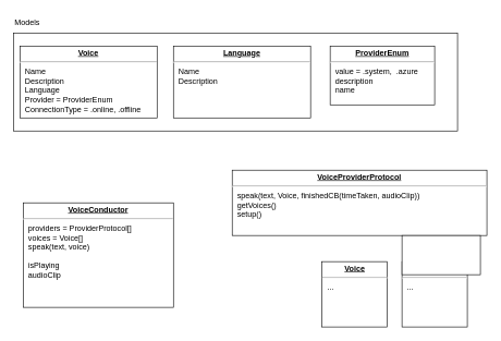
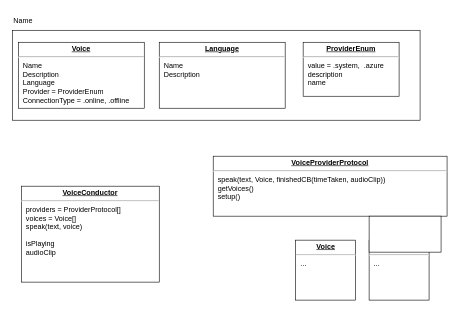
  <mxCell id="0" />
  <mxCell id="1" parent="0" />
  <mxCell id="2" value="" style="group" vertex="1" connectable="0" parent="1"><mxGeometry x="20" y="20" width="680" height="180" as="geometry" /></mxCell>
  <mxCell id="3" value="" style="rounded=0;whiteSpace=wrap;html=1;" vertex="1" parent="2"><mxGeometry y="30" width="680" height="150" as="geometry" /></mxCell>
- <mxCell id="4" value="Models" style="text;html=1;strokeColor=none;fillColor=none;align=left;verticalAlign=middle;whiteSpace=wrap;rounded=0;" vertex="1" parent="2"><mxGeometry width="60" height="30" as="geometry" /></mxCell>
+ <mxCell id="4" value="Name" style="text;html=1;strokeColor=none;fillColor=none;align=left;verticalAlign=middle;whiteSpace=wrap;rounded=0;" vertex="1" parent="2"><mxGeometry width="60" height="30" as="geometry" /></mxCell>
  <mxCell id="5" value="&lt;p style=&quot;margin:0px;margin-top:4px;text-align:center;text-decoration:underline;&quot;&gt;&lt;b&gt;Voice&lt;/b&gt;&lt;/p&gt;&lt;hr&gt;&lt;p style=&quot;margin:0px;margin-left:8px;&quot;&gt;Name&lt;/p&gt;&lt;p style=&quot;margin:0px;margin-left:8px;&quot;&gt;Description&lt;/p&gt;&lt;p style=&quot;margin:0px;margin-left:8px;&quot;&gt;Language&lt;/p&gt;&lt;p style=&quot;margin:0px;margin-left:8px;&quot;&gt;Provider = ProviderEnum&lt;br&gt;&lt;/p&gt;&lt;p style=&quot;margin:0px;margin-left:8px;&quot;&gt;ConnectionType = .online, .offline&lt;/p&gt;" style="verticalAlign=top;align=left;overflow=fill;fontSize=12;fontFamily=Helvetica;html=1;whiteSpace=wrap;" vertex="1" parent="2"><mxGeometry x="10" y="50" width="210" height="110" as="geometry" /></mxCell>
  <mxCell id="6" value="&lt;p style=&quot;margin:0px;margin-top:4px;text-align:center;text-decoration:underline;&quot;&gt;&lt;b&gt;ProviderEnum&lt;/b&gt;&lt;/p&gt;&lt;hr&gt;&lt;p style=&quot;margin:0px;margin-left:8px;&quot;&gt;&lt;span style=&quot;background-color: initial;&quot;&gt;value = .system,&amp;nbsp; .azure&lt;/span&gt;&lt;/p&gt;&lt;p style=&quot;margin:0px;margin-left:8px;&quot;&gt;description&lt;/p&gt;&lt;p style=&quot;margin:0px;margin-left:8px;&quot;&gt;name&lt;/p&gt;" style="verticalAlign=top;align=left;overflow=fill;fontSize=12;fontFamily=Helvetica;html=1;whiteSpace=wrap;" vertex="1" parent="2"><mxGeometry x="485" y="50" width="160" height="90" as="geometry" /></mxCell>
  <mxCell id="7" value="&lt;p style=&quot;margin:0px;margin-top:4px;text-align:center;text-decoration:underline;&quot;&gt;&lt;b&gt;Language&lt;/b&gt;&lt;/p&gt;&lt;hr&gt;&lt;p style=&quot;margin:0px;margin-left:8px;&quot;&gt;Name&lt;/p&gt;&lt;p style=&quot;margin:0px;margin-left:8px;&quot;&gt;Description&lt;/p&gt;" style="verticalAlign=top;align=left;overflow=fill;fontSize=12;fontFamily=Helvetica;html=1;whiteSpace=wrap;" vertex="1" parent="2"><mxGeometry x="245" y="50" width="210" height="110" as="geometry" /></mxCell>
  <mxCell id="8" value="&lt;p style=&quot;margin:0px;margin-top:4px;text-align:center;text-decoration:underline;&quot;&gt;&lt;b&gt;VoiceConductor&lt;/b&gt;&lt;/p&gt;&lt;hr&gt;&lt;p style=&quot;margin:0px;margin-left:8px;&quot;&gt;providers = ProviderProtocol[]&lt;/p&gt;&lt;p style=&quot;margin:0px;margin-left:8px;&quot;&gt;&lt;span style=&quot;background-color: initial;&quot;&gt;voices = Voice[]&lt;/span&gt;&lt;/p&gt;&lt;p style=&quot;margin:0px;margin-left:8px;&quot;&gt;speak(text, voice)&lt;/p&gt;&lt;p style=&quot;margin:0px;margin-left:8px;&quot;&gt;&lt;br&gt;&lt;/p&gt;&lt;p style=&quot;margin:0px;margin-left:8px;&quot;&gt;isPlaying&lt;/p&gt;&lt;p style=&quot;margin:0px;margin-left:8px;&quot;&gt;audioClip&lt;/p&gt;" style="verticalAlign=top;align=left;overflow=fill;fontSize=12;fontFamily=Helvetica;html=1;whiteSpace=wrap;" vertex="1" parent="1"><mxGeometry x="35" y="310" width="230" height="160" as="geometry" /></mxCell>
  <mxCell id="9" value="&lt;p style=&quot;margin:0px;margin-top:4px;text-align:center;text-decoration:underline;&quot;&gt;&lt;b&gt;VoiceProviderProtocol&lt;/b&gt;&lt;/p&gt;&lt;hr&gt;&lt;p style=&quot;margin:0px;margin-left:8px;&quot;&gt;speak(text, Voice, finishedCB(timeTaken, audioClip))&lt;/p&gt;&lt;p style=&quot;margin:0px;margin-left:8px;&quot;&gt;getVoices()&lt;/p&gt;&lt;p style=&quot;margin:0px;margin-left:8px;&quot;&gt;setup()&lt;/p&gt;" style="verticalAlign=top;align=left;overflow=fill;fontSize=12;fontFamily=Helvetica;html=1;whiteSpace=wrap;" vertex="1" parent="1"><mxGeometry x="355" y="260" width="390" height="100" as="geometry" /></mxCell>
  <mxCell id="10" value="&lt;p style=&quot;margin:0px;margin-top:4px;text-align:center;text-decoration:underline;&quot;&gt;&lt;b&gt;Voice&lt;/b&gt;&lt;/p&gt;&lt;hr&gt;&lt;p style=&quot;margin:0px;margin-left:8px;&quot;&gt;...&lt;/p&gt;" style="verticalAlign=top;align=left;overflow=fill;fontSize=12;fontFamily=Helvetica;html=1;whiteSpace=wrap;" vertex="1" parent="1"><mxGeometry x="492.5" y="400" width="100" height="100" as="geometry" /></mxCell>
  <mxCell id="11" value="&lt;p style=&quot;margin:0px;margin-top:4px;text-align:center;text-decoration:underline;&quot;&gt;&lt;b&gt;ETC&lt;/b&gt;&lt;/p&gt;&lt;hr&gt;&lt;p style=&quot;margin:0px;margin-left:8px;&quot;&gt;...&lt;/p&gt;" style="verticalAlign=top;align=left;overflow=fill;fontSize=12;fontFamily=Helvetica;html=1;whiteSpace=wrap;" vertex="1" parent="1"><mxGeometry x="615" y="400" width="100" height="100" as="geometry" /></mxCell>
  <mxCell id="12" value="" style="whiteSpace=wrap;html=1;" vertex="1" parent="1"><mxGeometry x="615" y="360" width="120" height="60" as="geometry" /></mxCell>
